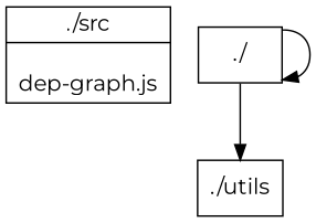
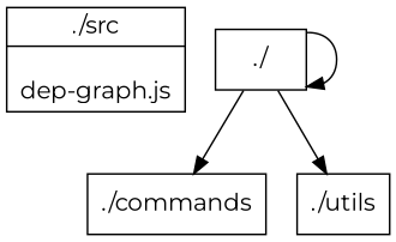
  digraph {
    fontname=Montserrat
    node [shape=record fontname=Montserrat]
    edge [fontname=Montserrat]
    n1 [label="{./src|\n	dep-graph.js\n}"]
    "./"
+   "./commands"
    "./utils"
    "./" -> "./"
+   "./" -> "./commands"
    "./" -> "./utils"
  }
